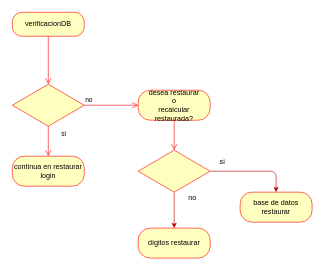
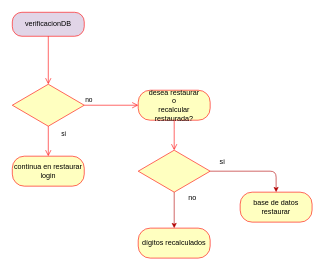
  <mxCell id="0" />
  <mxCell id="1" parent="0" />
  <mxCell id="2" value="" style="rhombus;whiteSpace=wrap;html=1;fillColor=#ffffc0;strokeColor=#ff0000;" parent="1" vertex="1"><mxGeometry x="20" y="140" width="120" height="70" as="geometry" /></mxCell>
  <mxCell id="3" value="no" style="edgeStyle=orthogonalEdgeStyle;html=1;align=left;verticalAlign=bottom;endArrow=open;endSize=8;strokeColor=#ff0000;entryX=0;entryY=0.5;entryDx=0;entryDy=0;" parent="1" source="2" target="7" edge="1"><mxGeometry x="-1" relative="1" as="geometry"><mxPoint x="220" y="160" as="targetPoint" /></mxGeometry></mxCell>
  <mxCell id="4" value="si" style="edgeStyle=orthogonalEdgeStyle;html=1;align=left;verticalAlign=top;endArrow=open;endSize=8;strokeColor=#ff0000;entryX=0.5;entryY=0;entryDx=0;entryDy=0;" parent="1" source="2" edge="1" target="16"><mxGeometry x="-1" y="20" relative="1" as="geometry"><mxPoint x="80" y="240" as="targetPoint" /><mxPoint as="offset" /></mxGeometry></mxCell>
- <mxCell id="5" value="verificacionDB" style="rounded=1;whiteSpace=wrap;html=1;arcSize=40;fontColor=#000000;fillColor=#ffffc0;strokeColor=#ff0000;" parent="1" vertex="1"><mxGeometry x="20" y="20" width="120" height="40" as="geometry" /></mxCell>
+ <mxCell id="5" value="verificacionDB" style="rounded=1;whiteSpace=wrap;html=1;arcSize=40;fontColor=#000000;fillColor=#e1d5e7;strokeColor=#ff0000;" parent="1" vertex="1"><mxGeometry x="20" y="20" width="120" height="40" as="geometry" /></mxCell>
  <mxCell id="6" value="" style="edgeStyle=orthogonalEdgeStyle;html=1;verticalAlign=bottom;endArrow=open;endSize=8;strokeColor=#ff0000;entryX=0.5;entryY=0;entryDx=0;entryDy=0;" parent="1" source="5" target="2" edge="1"><mxGeometry relative="1" as="geometry"><mxPoint x="80" y="120" as="targetPoint" /></mxGeometry></mxCell>
  <mxCell id="7" value="desea restaurar &lt;br&gt;o &lt;br&gt;recalcular restaurada?" style="rounded=1;whiteSpace=wrap;html=1;arcSize=40;fontColor=#000000;fillColor=#ffffc0;strokeColor=#ff0000;" parent="1" vertex="1"><mxGeometry x="230" y="150" width="120" height="50" as="geometry" /></mxCell>
  <mxCell id="8" value="" style="edgeStyle=orthogonalEdgeStyle;html=1;verticalAlign=bottom;endArrow=open;endSize=8;strokeColor=#ff0000;fontColor=#000000;" parent="1" source="7" edge="1"><mxGeometry relative="1" as="geometry"><mxPoint x="290" y="250" as="targetPoint" /></mxGeometry></mxCell>
  <mxCell id="9" style="edgeStyle=none;html=1;entryX=0.5;entryY=0;entryDx=0;entryDy=0;fillColor=#e51400;strokeColor=#B20000;" edge="1" parent="1" source="11" target="13"><mxGeometry relative="1" as="geometry" /></mxCell>
  <mxCell id="10" style="edgeStyle=none;html=1;entryX=0.5;entryY=0;entryDx=0;entryDy=0;fillColor=#e51400;strokeColor=#B20000;" edge="1" parent="1" source="11" target="12"><mxGeometry relative="1" as="geometry"><Array as="points"><mxPoint x="460" y="285" /></Array></mxGeometry></mxCell>
  <mxCell id="11" value="" style="rhombus;whiteSpace=wrap;html=1;fillColor=#ffffc0;strokeColor=#ff0000;" parent="1" vertex="1"><mxGeometry x="230" y="250" width="120" height="70" as="geometry" /></mxCell>
  <mxCell id="12" value="base de datos restaurar" style="rounded=1;whiteSpace=wrap;html=1;arcSize=40;fontColor=#000000;fillColor=#ffffc0;strokeColor=#ff0000;" parent="1" vertex="1"><mxGeometry x="400" y="320" width="120" height="50" as="geometry" /></mxCell>
- <mxCell id="13" value="dígitos restaurar" style="rounded=1;whiteSpace=wrap;html=1;arcSize=40;fontColor=#000000;fillColor=#ffffc0;strokeColor=#ff0000;" parent="1" vertex="1"><mxGeometry x="230" y="380" width="120" height="50" as="geometry" /></mxCell>
+ <mxCell id="13" value="dígitos recalculados" style="rounded=1;whiteSpace=wrap;html=1;arcSize=40;fontColor=#000000;fillColor=#ffffc0;strokeColor=#ff0000;" parent="1" vertex="1"><mxGeometry x="230" y="380" width="120" height="50" as="geometry" /></mxCell>
  <mxCell id="14" value="si" style="text;html=1;align=center;verticalAlign=middle;resizable=0;points=[];autosize=1;strokeColor=none;fillColor=none;" vertex="1" parent="1"><mxGeometry x="360" y="260" width="20" height="20" as="geometry" /></mxCell>
  <mxCell id="15" value="no" style="text;html=1;align=center;verticalAlign=middle;resizable=0;points=[];autosize=1;strokeColor=none;fillColor=none;" vertex="1" parent="1"><mxGeometry x="305" y="320" width="30" height="20" as="geometry" /></mxCell>
  <mxCell id="16" value="continua en restaurar login" style="rounded=1;whiteSpace=wrap;html=1;arcSize=40;fontColor=#000000;fillColor=#ffffc0;strokeColor=#ff0000;" vertex="1" parent="1"><mxGeometry x="20" y="260" width="120" height="50" as="geometry" /></mxCell>
